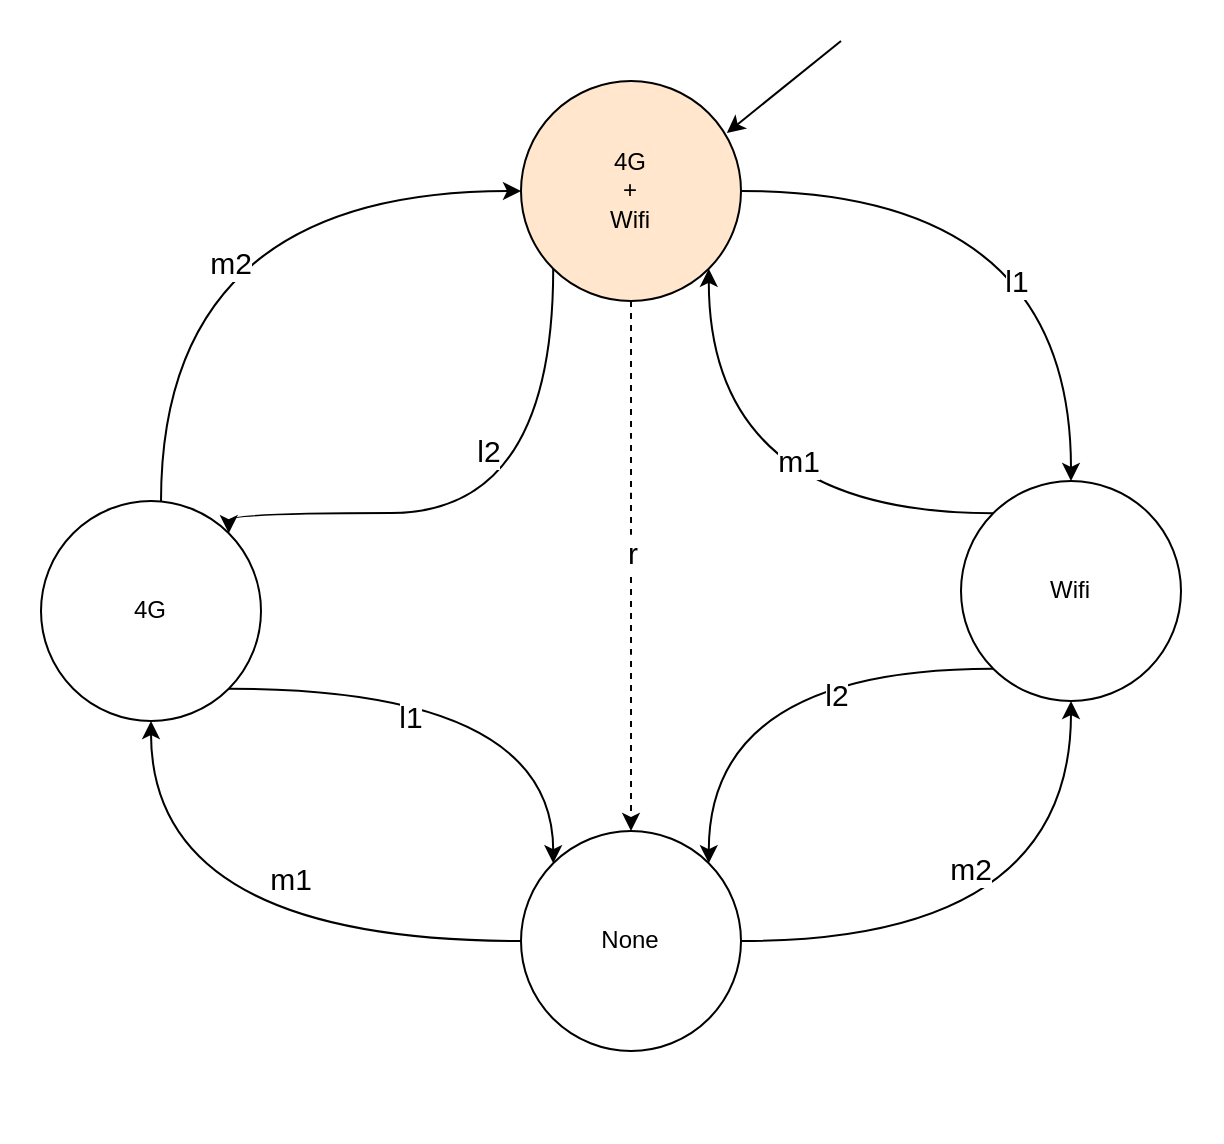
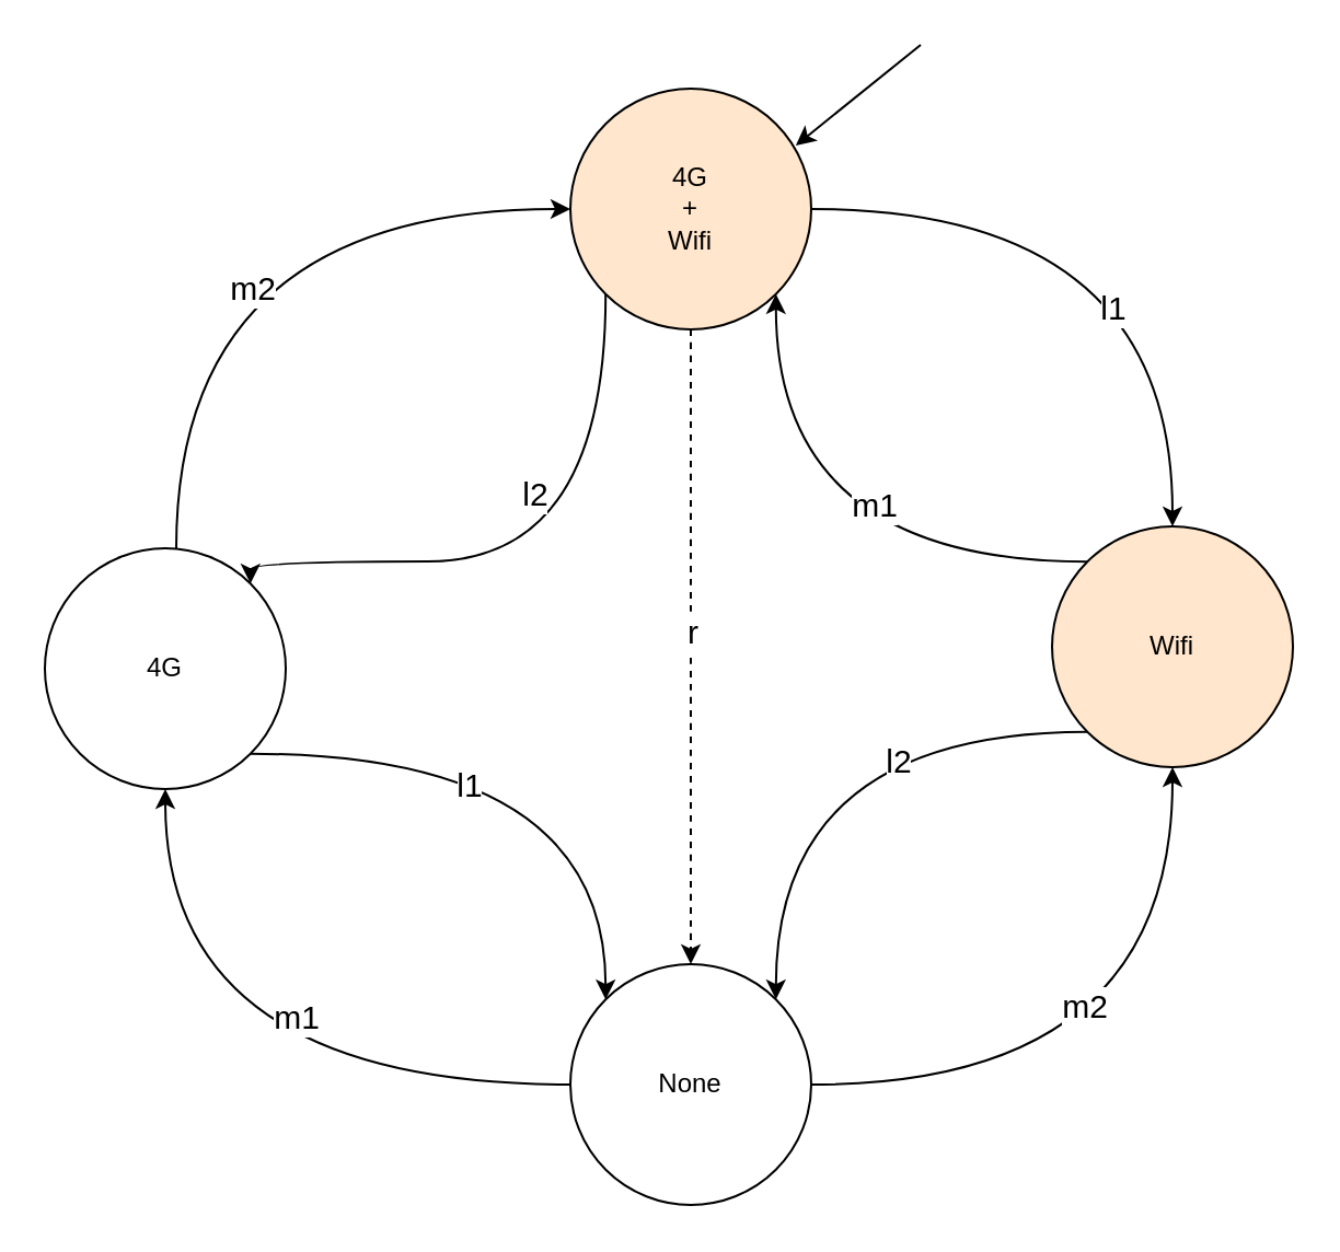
  <mxCell id="0" />
  <mxCell id="1" parent="0" />
  <mxCell id="2" style="edgeStyle=orthogonalEdgeStyle;curved=1;rounded=0;orthogonalLoop=1;jettySize=auto;html=1;exitX=0;exitY=1;exitDx=0;exitDy=0;entryX=1;entryY=0;entryDx=0;entryDy=0;" edge="1" parent="1" source="13" target="8"><mxGeometry relative="1" as="geometry"><mxPoint x="380" y="260" as="targetPoint" /><Array as="points"><mxPoint x="276" y="256" /></Array></mxGeometry></mxCell>
  <mxCell id="3" value="l2" style="edgeLabel;html=1;align=center;verticalAlign=middle;resizable=0;points=[];fontSize=15;" vertex="1" connectable="0" parent="2"><mxGeometry x="-0.38" y="-33" relative="1" as="geometry"><mxPoint as="offset" /></mxGeometry></mxCell>
  <mxCell id="4" style="edgeStyle=orthogonalEdgeStyle;curved=1;rounded=0;orthogonalLoop=1;jettySize=auto;html=1;entryX=0;entryY=0.5;entryDx=0;entryDy=0;" edge="1" parent="1" source="8" target="13"><mxGeometry relative="1" as="geometry"><Array as="points"><mxPoint x="80" y="95" /></Array></mxGeometry></mxCell>
  <mxCell id="5" value="&lt;span style=&quot;font-size: 15px;&quot;&gt;m2&lt;/span&gt;" style="edgeLabel;html=1;align=center;verticalAlign=middle;resizable=0;points=[];" vertex="1" connectable="0" parent="4"><mxGeometry x="0.133" y="-35" relative="1" as="geometry"><mxPoint as="offset" /></mxGeometry></mxCell>
  <mxCell id="6" style="edgeStyle=orthogonalEdgeStyle;curved=1;rounded=0;orthogonalLoop=1;jettySize=auto;html=1;exitX=1;exitY=1;exitDx=0;exitDy=0;entryX=0;entryY=0;entryDx=0;entryDy=0;" edge="1" parent="1" source="8" target="18"><mxGeometry relative="1" as="geometry" /></mxCell>
  <mxCell id="7" value="l1" style="edgeLabel;html=1;align=center;verticalAlign=middle;resizable=0;points=[];fontSize=15;" vertex="1" connectable="0" parent="6"><mxGeometry x="-0.268" y="-14" relative="1" as="geometry"><mxPoint as="offset" /></mxGeometry></mxCell>
  <mxCell id="8" value="4G" style="ellipse;whiteSpace=wrap;html=1;aspect=fixed;" vertex="1" parent="1"><mxGeometry x="20" y="250" width="110" height="110" as="geometry" /></mxCell>
  <mxCell id="9" style="edgeStyle=orthogonalEdgeStyle;rounded=0;orthogonalLoop=1;jettySize=auto;html=1;exitX=1;exitY=0.5;exitDx=0;exitDy=0;entryX=0.5;entryY=0;entryDx=0;entryDy=0;curved=1;" edge="1" parent="1" source="13" target="23"><mxGeometry relative="1" as="geometry" /></mxCell>
  <mxCell id="10" value="l1" style="edgeLabel;html=1;align=center;verticalAlign=middle;resizable=0;points=[];fontSize=15;" vertex="1" connectable="0" parent="9"><mxGeometry x="0.348" y="-28" relative="1" as="geometry"><mxPoint as="offset" /></mxGeometry></mxCell>
  <mxCell id="11" style="edgeStyle=orthogonalEdgeStyle;curved=1;rounded=0;orthogonalLoop=1;jettySize=auto;html=1;fontSize=15;dashed=1;" edge="1" parent="1" source="13" target="18"><mxGeometry relative="1" as="geometry" /></mxCell>
  <mxCell id="12" value="r" style="edgeLabel;html=1;align=center;verticalAlign=middle;resizable=0;points=[];fontSize=15;" vertex="1" connectable="0" parent="11"><mxGeometry x="-0.055" relative="1" as="geometry"><mxPoint as="offset" /></mxGeometry></mxCell>
  <mxCell id="13" value="4G&lt;br&gt;+&lt;br&gt;Wifi" style="ellipse;whiteSpace=wrap;html=1;aspect=fixed;fillColor=#ffe6cc;" vertex="1" parent="1"><mxGeometry x="260" y="40" width="110" height="110" as="geometry" /></mxCell>
  <mxCell id="14" style="edgeStyle=orthogonalEdgeStyle;curved=1;rounded=0;orthogonalLoop=1;jettySize=auto;html=1;entryX=0.5;entryY=1;entryDx=0;entryDy=0;" edge="1" parent="1" source="18" target="23"><mxGeometry relative="1" as="geometry" /></mxCell>
  <mxCell id="15" value="m2" style="edgeLabel;html=1;align=center;verticalAlign=middle;resizable=0;points=[];fontSize=15;" vertex="1" connectable="0" parent="14"><mxGeometry x="-0.2" y="37" relative="1" as="geometry"><mxPoint as="offset" /></mxGeometry></mxCell>
  <mxCell id="16" style="edgeStyle=orthogonalEdgeStyle;curved=1;rounded=0;orthogonalLoop=1;jettySize=auto;html=1;entryX=0.5;entryY=1;entryDx=0;entryDy=0;" edge="1" parent="1" source="18" target="8"><mxGeometry relative="1" as="geometry" /></mxCell>
  <mxCell id="17" value="m1" style="edgeLabel;html=1;align=center;verticalAlign=middle;resizable=0;points=[];fontSize=15;" vertex="1" connectable="0" parent="16"><mxGeometry x="-0.212" y="-32" relative="1" as="geometry"><mxPoint as="offset" /></mxGeometry></mxCell>
- <mxCell id="18" value="None" style="ellipse;whiteSpace=wrap;html=1;aspect=fixed;" vertex="1" parent="1"><mxGeometry x="260" y="415" width="110" height="110" as="geometry" /></mxCell>
+ <mxCell id="18" value="None" style="ellipse;whiteSpace=wrap;html=1;aspect=fixed;" vertex="1" parent="1"><mxGeometry x="260" y="440" width="110" height="110" as="geometry" /></mxCell>
  <mxCell id="19" style="edgeStyle=orthogonalEdgeStyle;curved=1;rounded=0;orthogonalLoop=1;jettySize=auto;html=1;entryX=1;entryY=0;entryDx=0;entryDy=0;exitX=0;exitY=1;exitDx=0;exitDy=0;" edge="1" parent="1" source="23" target="18"><mxGeometry relative="1" as="geometry" /></mxCell>
  <mxCell id="20" value="l2" style="edgeLabel;html=1;align=center;verticalAlign=middle;resizable=0;points=[];fontSize=15;" vertex="1" connectable="0" parent="19"><mxGeometry x="-0.341" y="13" relative="1" as="geometry"><mxPoint as="offset" /></mxGeometry></mxCell>
  <mxCell id="21" style="edgeStyle=orthogonalEdgeStyle;curved=1;rounded=0;orthogonalLoop=1;jettySize=auto;html=1;exitX=0;exitY=0;exitDx=0;exitDy=0;entryX=1;entryY=1;entryDx=0;entryDy=0;" edge="1" parent="1" source="23" target="13"><mxGeometry relative="1" as="geometry" /></mxCell>
  <mxCell id="22" value="m1" style="edgeLabel;html=1;align=center;verticalAlign=middle;resizable=0;points=[];fontSize=15;" vertex="1" connectable="0" parent="21"><mxGeometry x="-0.258" y="-27" relative="1" as="geometry"><mxPoint as="offset" /></mxGeometry></mxCell>
- <mxCell id="23" value="Wifi" style="ellipse;whiteSpace=wrap;html=1;aspect=fixed;" vertex="1" parent="1"><mxGeometry x="480" y="240" width="110" height="110" as="geometry" /></mxCell>
+ <mxCell id="23" value="Wifi" style="ellipse;whiteSpace=wrap;html=1;aspect=fixed;fillColor=#ffe6cc;" vertex="1" parent="1"><mxGeometry x="480" y="240" width="110" height="110" as="geometry" /></mxCell>
  <mxCell id="24" value="" style="endArrow=classic;html=1;rounded=0;fontSize=15;curved=1;entryX=0.936;entryY=0.236;entryDx=0;entryDy=0;entryPerimeter=0;" edge="1" parent="1" target="13"><mxGeometry width="50" height="50" relative="1" as="geometry"><mxPoint x="420" y="20" as="sourcePoint" /><mxPoint x="400" y="240" as="targetPoint" /></mxGeometry></mxCell>
